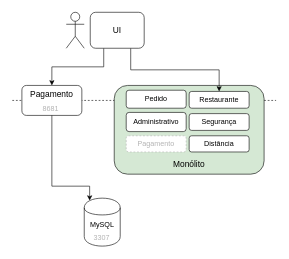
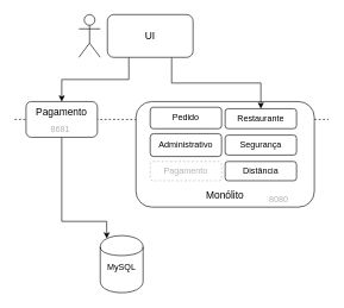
  <mxCell id="0" />
  <mxCell id="1" parent="0" />
  <mxCell id="2" value="" style="endArrow=none;dashed=1;html=1;fontColor=#B3B3B3;" parent="1" edge="1"><mxGeometry width="50" height="50" relative="1" as="geometry"><mxPoint x="20" y="167" as="sourcePoint" /><mxPoint x="460" y="167" as="targetPoint" /></mxGeometry></mxCell>
- <mxCell id="3" value="&lt;font style=&quot;font-size: 14px&quot;&gt;Monólito&lt;/font&gt;" style="rounded=1;whiteSpace=wrap;html=1;verticalAlign=bottom;spacingBottom=6;fillColor=#d5e8d4;" parent="1" vertex="1"><mxGeometry x="190" y="142" width="250" height="148" as="geometry" /></mxCell>
+ <mxCell id="3" value="&lt;font style=&quot;font-size: 14px&quot;&gt;Monólito&lt;/font&gt;" style="rounded=1;whiteSpace=wrap;html=1;verticalAlign=bottom;spacingBottom=6;" parent="1" vertex="1"><mxGeometry x="190" y="142" width="250" height="148" as="geometry" /></mxCell>
  <mxCell id="4" value="Administrativo" style="rounded=1;whiteSpace=wrap;html=1;" parent="1" vertex="1"><mxGeometry x="210" y="187" width="100" height="32" as="geometry" /></mxCell>
  <mxCell id="5" value="Segurança" style="rounded=1;whiteSpace=wrap;html=1;" parent="1" vertex="1"><mxGeometry x="315" y="189" width="100" height="28" as="geometry" /></mxCell>
  <mxCell id="6" value="Pedido" style="rounded=1;whiteSpace=wrap;html=1;" parent="1" vertex="1"><mxGeometry x="210" y="150" width="100" height="30" as="geometry" /></mxCell>
  <mxCell id="7" value="Restaurante" style="rounded=1;whiteSpace=wrap;html=1;" parent="1" vertex="1"><mxGeometry x="315" y="152" width="100" height="28" as="geometry" /></mxCell>
  <mxCell id="8" value="Pagamento" style="rounded=1;whiteSpace=wrap;html=1;fontColor=#B3B3B3;dashed=1;strokeColor=#B3B3B3;" parent="1" vertex="1"><mxGeometry x="210" y="226" width="100" height="27" as="geometry" /></mxCell>
  <mxCell id="9" value="Distância" style="rounded=1;whiteSpace=wrap;html=1;" parent="1" vertex="1"><mxGeometry x="315" y="226" width="100" height="27" as="geometry" /></mxCell>
  <mxCell id="10" style="edgeStyle=orthogonalEdgeStyle;orthogonalLoop=1;jettySize=auto;html=1;exitX=0.75;exitY=1;exitDx=0;exitDy=0;fontColor=#B3B3B3;rounded=0;" parent="1" source="12" target="7" edge="1"><mxGeometry relative="1" as="geometry" /></mxCell>
  <mxCell id="11" style="edgeStyle=orthogonalEdgeStyle;rounded=0;orthogonalLoop=1;jettySize=auto;html=1;exitX=0.25;exitY=1;exitDx=0;exitDy=0;entryX=0.5;entryY=0;entryDx=0;entryDy=0;fontColor=#B3B3B3;" parent="1" source="12" target="19" edge="1"><mxGeometry relative="1" as="geometry" /></mxCell>
- <mxCell id="12" value="UI" style="rounded=1;whiteSpace=wrap;html=1;fontSize=14;" parent="1" vertex="1"><mxGeometry x="150" y="20" width="90" height="60" as="geometry" /></mxCell>
+ <mxCell id="12" value="UI" style="rounded=1;whiteSpace=wrap;html=1;fontSize=14;" parent="1" vertex="1"><mxGeometry x="150" y="20" width="120" height="60" as="geometry" /></mxCell>
  <mxCell id="13" value="" style="shape=umlActor;verticalLabelPosition=bottom;labelBackgroundColor=#ffffff;verticalAlign=top;html=1;outlineConnect=0;strokeColor=#000000;fontColor=#000000;" parent="1" vertex="1"><mxGeometry x="110" y="20" width="30" height="60" as="geometry" /></mxCell>
+ <mxCell id="14" value="8080" style="text;html=1;resizable=0;points=[];autosize=1;align=left;verticalAlign=top;spacingTop=-4;fontColor=#B3B3B3;" parent="1" vertex="1"><mxGeometry x="375" y="270" width="40" height="20" as="geometry" /></mxCell>
  <mxCell id="15" value="" style="group" parent="1" vertex="1" connectable="0"><mxGeometry x="140" y="330" width="60" height="80" as="geometry" /></mxCell>
  <mxCell id="16" value="MySQL" style="shape=cylinder;whiteSpace=wrap;html=1;boundedLbl=1;backgroundOutline=1;strokeColor=#000000;fontColor=#000000;verticalAlign=top;spacingTop=6;" parent="15" vertex="1"><mxGeometry width="60" height="80" as="geometry" /></mxCell>
- <mxCell id="17" value="3307" style="text;html=1;resizable=0;points=[];autosize=1;align=left;verticalAlign=top;spacingTop=-4;fontColor=#B3B3B3;" parent="15" vertex="1"><mxGeometry x="14" y="57" width="40" height="20" as="geometry" /></mxCell>
  <mxCell id="18" value="" style="group;fontSize=14;" parent="1" vertex="1" connectable="0"><mxGeometry x="36" y="142" width="100" height="50" as="geometry" /></mxCell>
  <mxCell id="19" value="&lt;font style=&quot;font-size: 14px&quot;&gt;Pagamento&lt;/font&gt;" style="rounded=1;whiteSpace=wrap;html=1;verticalAlign=top;" parent="18" vertex="1"><mxGeometry width="100" height="50" as="geometry" /></mxCell>
  <mxCell id="20" value="8681" style="text;html=1;resizable=0;points=[];autosize=1;align=left;verticalAlign=top;spacingTop=-4;fontColor=#B3B3B3;" parent="18" vertex="1"><mxGeometry x="33" y="29" width="40" height="20" as="geometry" /></mxCell>
  <mxCell id="21" style="edgeStyle=orthogonalEdgeStyle;rounded=0;orthogonalLoop=1;jettySize=auto;html=1;exitX=0.15;exitY=0.05;exitDx=0;exitDy=0;exitPerimeter=0;startArrow=classic;startFill=1;endArrow=none;endFill=0;fontColor=#000000;" parent="1" source="16" target="19" edge="1"><mxGeometry relative="1" as="geometry"><mxPoint x="60" y="200" as="targetPoint" /><Array as="points"><mxPoint x="149" y="310" /><mxPoint x="86" y="310" /></Array></mxGeometry></mxCell>
